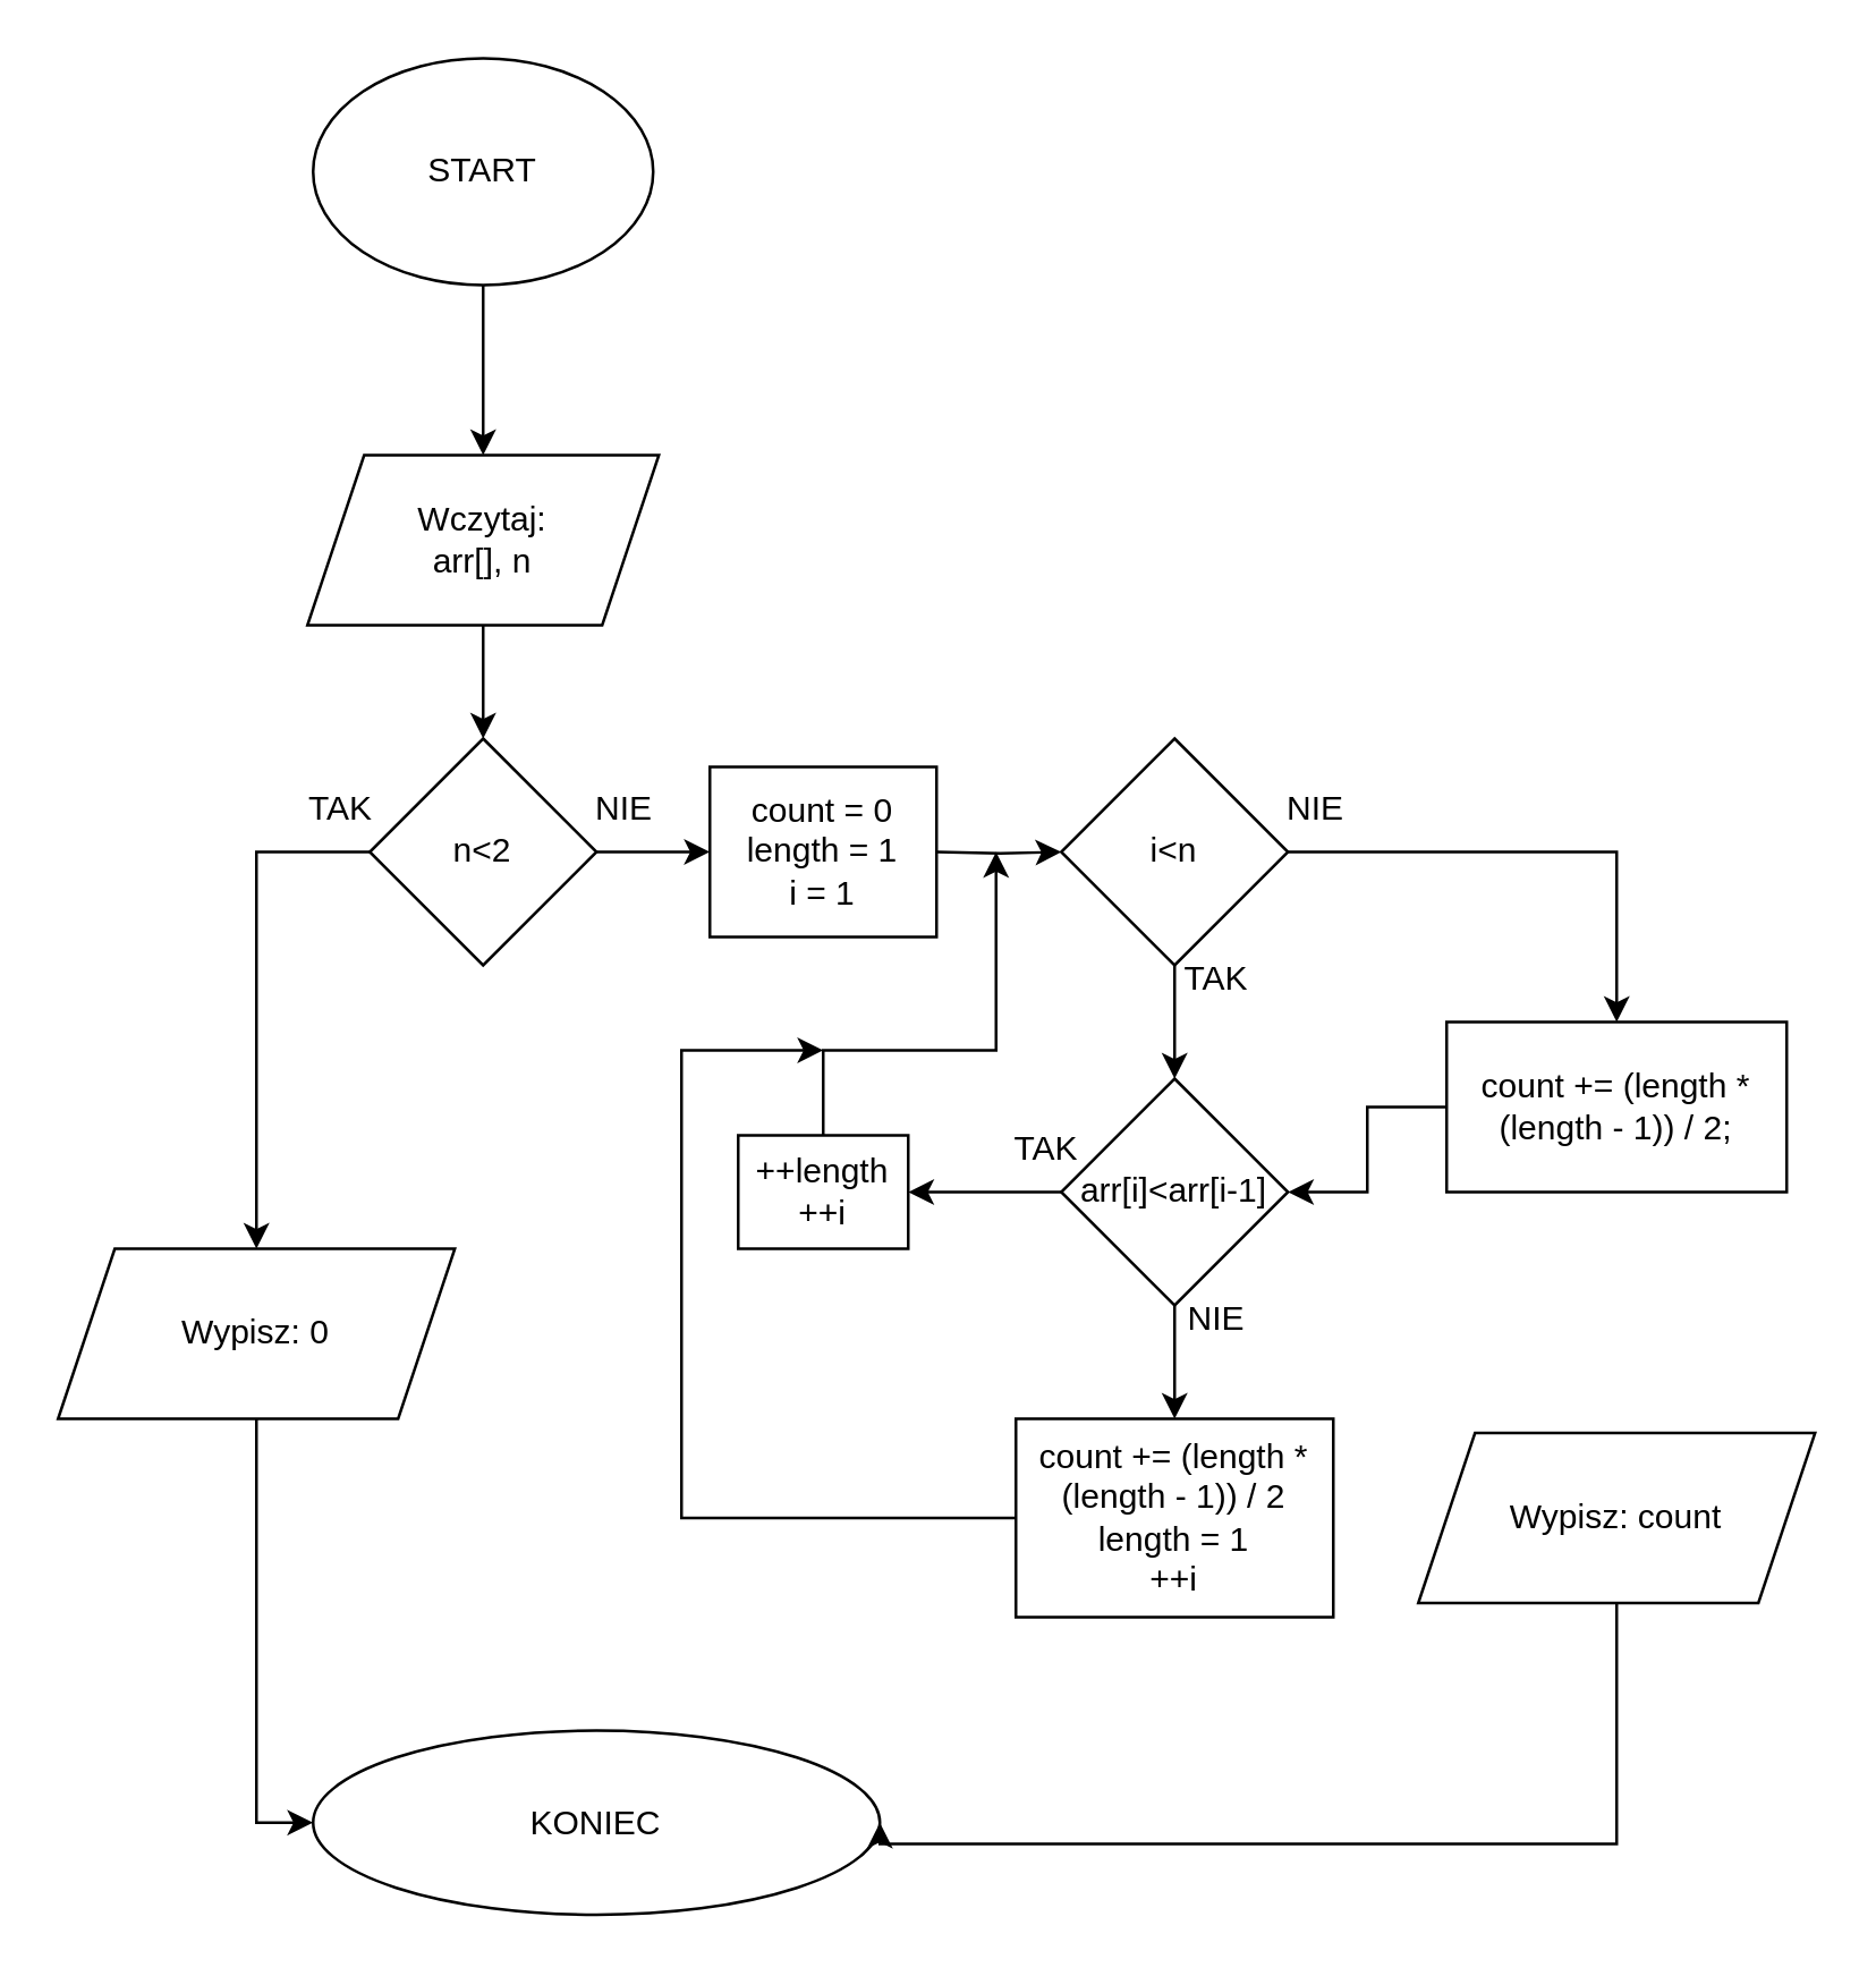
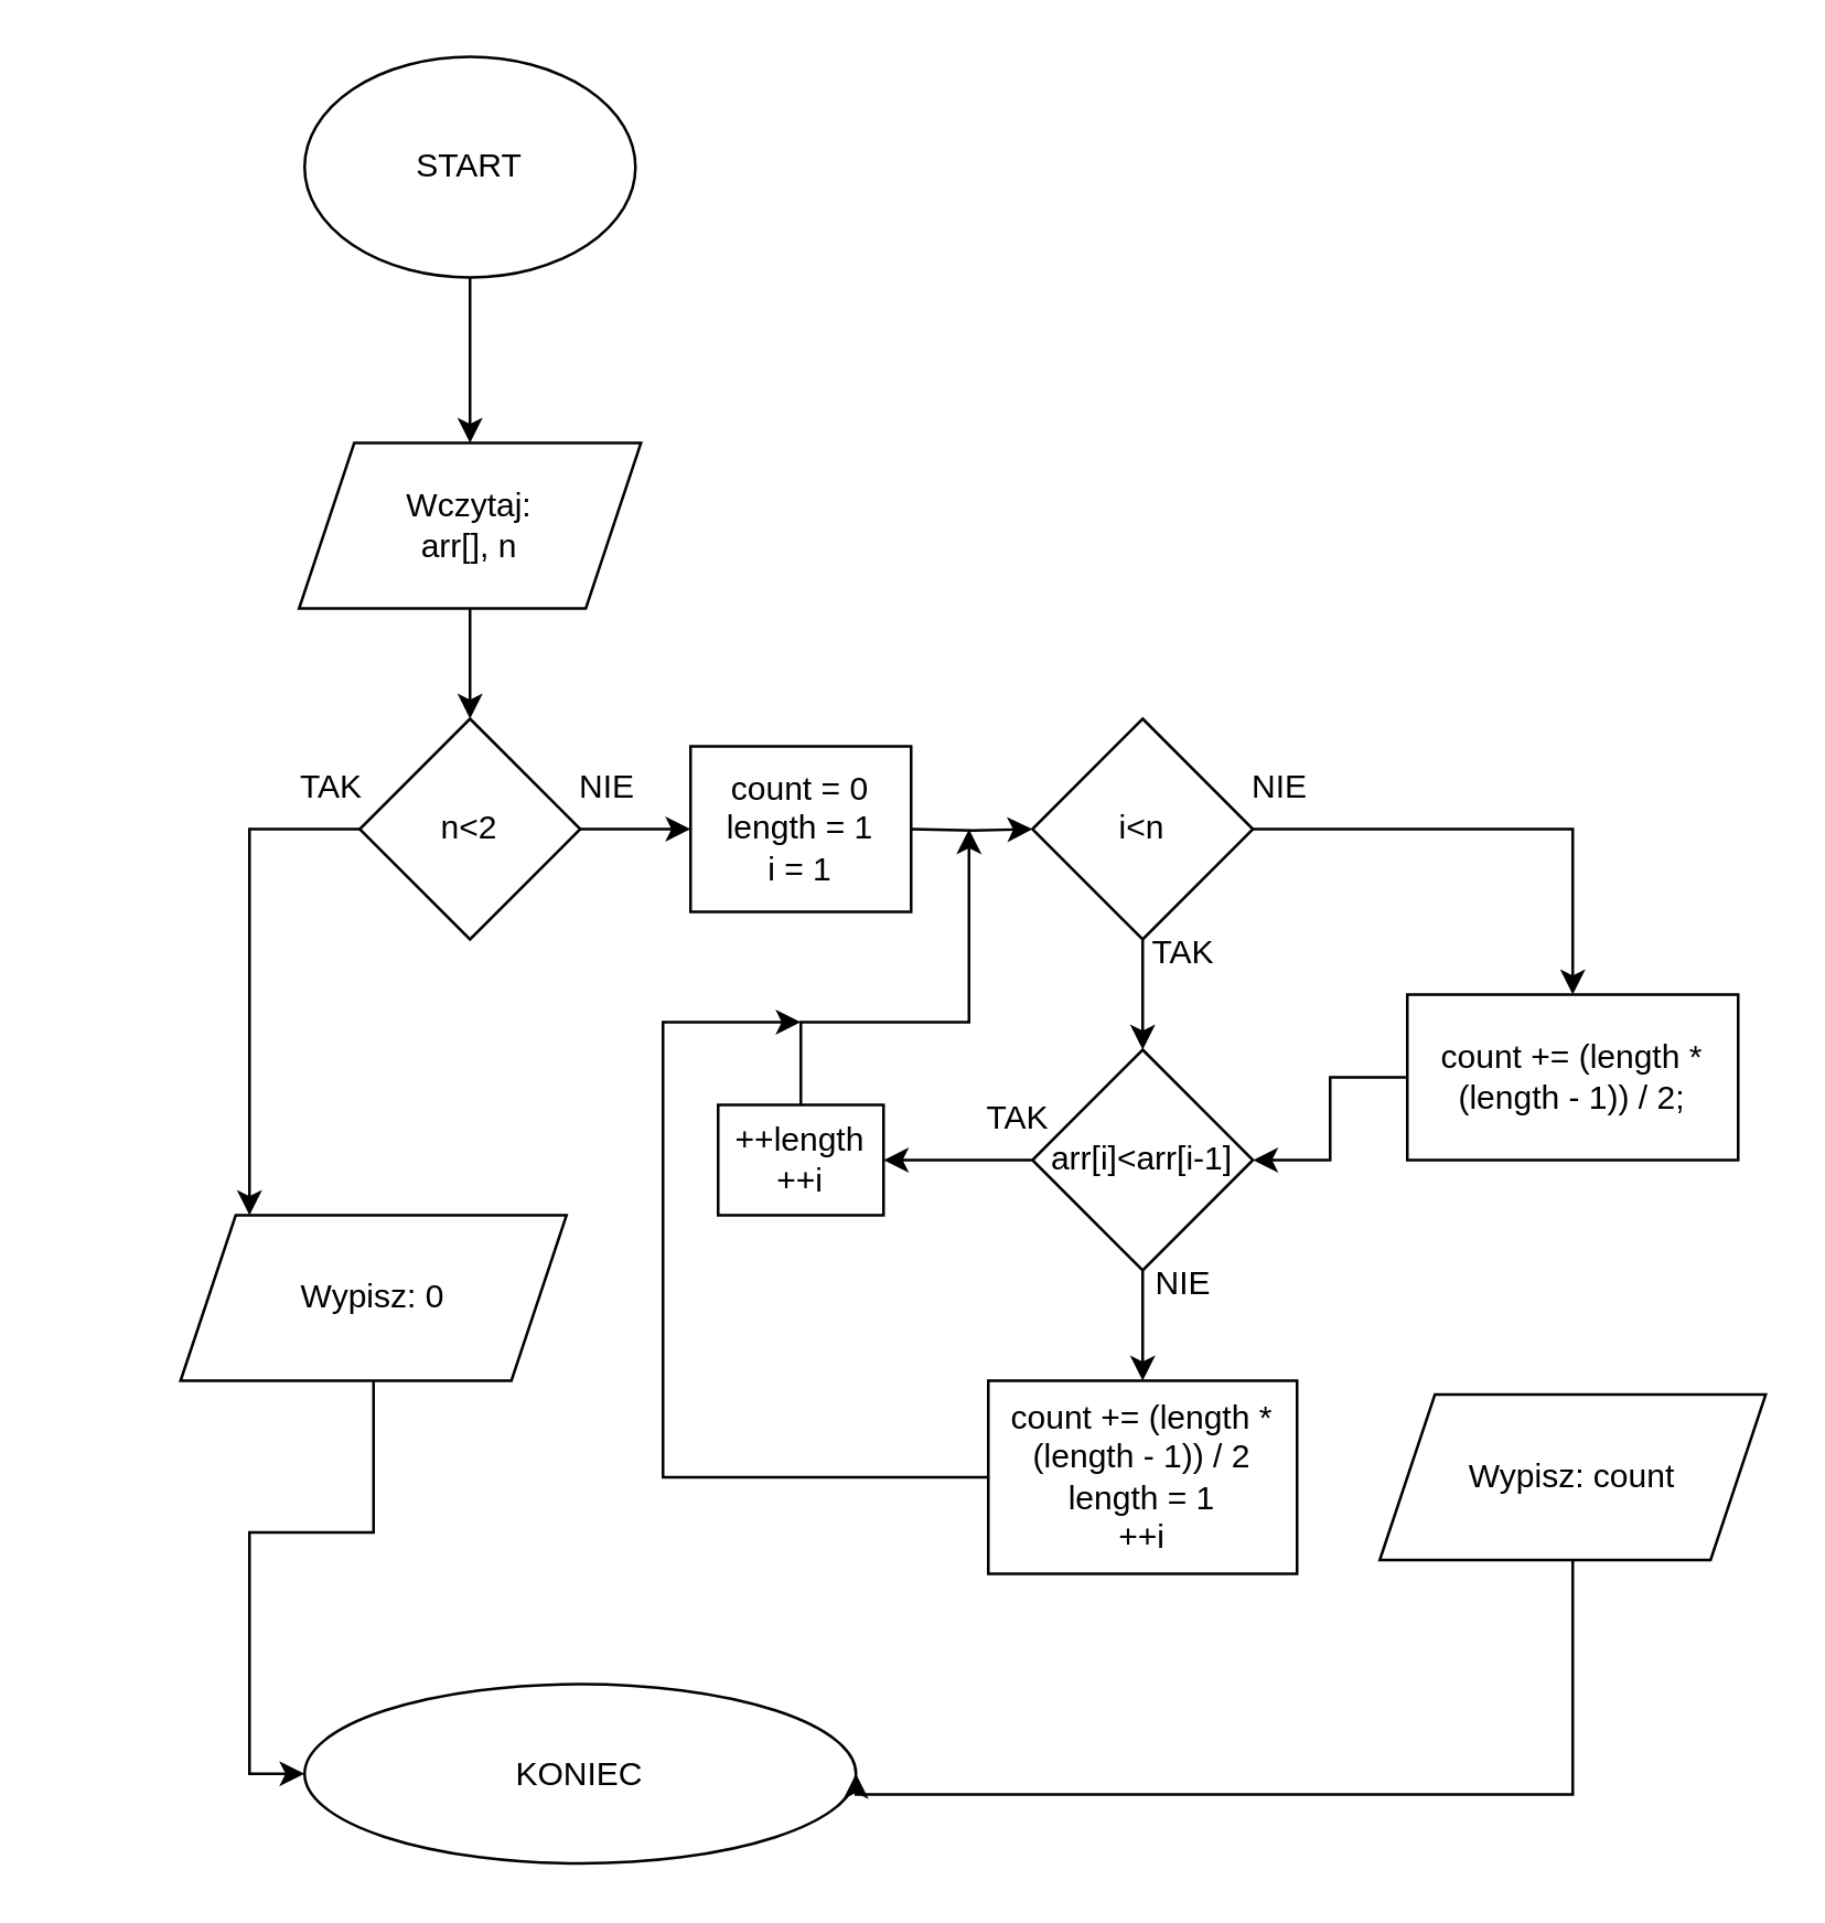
  <mxCell id="0" />
  <mxCell id="1" parent="0" />
  <mxCell id="2" style="edgeStyle=orthogonalEdgeStyle;rounded=0;orthogonalLoop=1;jettySize=auto;html=1;entryX=0.5;entryY=0;entryDx=0;entryDy=0;" edge="1" parent="1" source="3" target="5"><mxGeometry relative="1" as="geometry" /></mxCell>
  <mxCell id="3" value="START" style="ellipse;whiteSpace=wrap;html=1;" vertex="1" parent="1"><mxGeometry x="110" y="20" width="120" height="80" as="geometry" /></mxCell>
  <mxCell id="4" style="edgeStyle=orthogonalEdgeStyle;rounded=0;orthogonalLoop=1;jettySize=auto;html=1;entryX=0.5;entryY=0;entryDx=0;entryDy=0;" edge="1" parent="1" source="5" target="7"><mxGeometry relative="1" as="geometry" /></mxCell>
  <mxCell id="5" value="Wczytaj:&lt;div&gt;arr[], n&lt;/div&gt;" style="shape=parallelogram;perimeter=parallelogramPerimeter;whiteSpace=wrap;html=1;fixedSize=1;align=center;" vertex="1" parent="1"><mxGeometry x="108" y="160" width="124" height="60" as="geometry" /></mxCell>
  <mxCell id="6" style="edgeStyle=orthogonalEdgeStyle;rounded=0;orthogonalLoop=1;jettySize=auto;html=1;" edge="1" parent="1" source="7" target="13"><mxGeometry relative="1" as="geometry"><Array as="points"><mxPoint x="90" y="300" /></Array></mxGeometry></mxCell>
  <mxCell id="7" value="n&amp;lt;2" style="rhombus;whiteSpace=wrap;html=1;" vertex="1" parent="1"><mxGeometry x="130" y="260" width="80" height="80" as="geometry" /></mxCell>
  <mxCell id="8" value="TAK" style="text;html=1;align=center;verticalAlign=middle;whiteSpace=wrap;rounded=0;" vertex="1" parent="1"><mxGeometry x="90" y="270" width="60" height="30" as="geometry" /></mxCell>
  <mxCell id="9" value="NIE" style="text;html=1;align=center;verticalAlign=middle;whiteSpace=wrap;rounded=0;" vertex="1" parent="1"><mxGeometry x="190" y="270" width="60" height="30" as="geometry" /></mxCell>
  <mxCell id="10" value="" style="endArrow=classic;html=1;rounded=0;exitX=0;exitY=1;exitDx=0;exitDy=0;entryX=0;entryY=0.5;entryDx=0;entryDy=0;" edge="1" parent="1" target="11"><mxGeometry width="50" height="50" relative="1" as="geometry"><mxPoint x="210" y="300" as="sourcePoint" /><mxPoint x="332" y="300" as="targetPoint" /></mxGeometry></mxCell>
  <mxCell id="11" value="count = 0&lt;div&gt;length = 1&lt;/div&gt;&lt;div&gt;i = 1&lt;/div&gt;" style="rounded=0;whiteSpace=wrap;html=1;" vertex="1" parent="1"><mxGeometry x="250" y="270" width="80" height="60" as="geometry" /></mxCell>
  <mxCell id="12" style="edgeStyle=orthogonalEdgeStyle;rounded=0;orthogonalLoop=1;jettySize=auto;html=1;entryX=0;entryY=0.5;entryDx=0;entryDy=0;" edge="1" parent="1" source="13" target="14"><mxGeometry relative="1" as="geometry" /></mxCell>
- <mxCell id="13" value="Wypisz: 0" style="shape=parallelogram;perimeter=parallelogramPerimeter;whiteSpace=wrap;html=1;fixedSize=1;" vertex="1" parent="1"><mxGeometry x="20" y="440" width="140" height="60" as="geometry" /></mxCell>
+ <mxCell id="13" value="Wypisz: 0" style="shape=parallelogram;perimeter=parallelogramPerimeter;whiteSpace=wrap;html=1;fixedSize=1;" vertex="1" parent="1"><mxGeometry x="65" y="440" width="140" height="60" as="geometry" /></mxCell>
  <mxCell id="14" value="KONIEC" style="ellipse;whiteSpace=wrap;html=1;" vertex="1" parent="1"><mxGeometry x="110" y="610" width="200" height="65" as="geometry" /></mxCell>
  <mxCell id="15" style="edgeStyle=orthogonalEdgeStyle;rounded=0;orthogonalLoop=1;jettySize=auto;html=1;entryX=0;entryY=0.5;entryDx=0;entryDy=0;" edge="1" parent="1" target="18"><mxGeometry relative="1" as="geometry"><mxPoint x="330" y="300" as="sourcePoint" /></mxGeometry></mxCell>
  <mxCell id="16" style="edgeStyle=orthogonalEdgeStyle;rounded=0;orthogonalLoop=1;jettySize=auto;html=1;" edge="1" parent="1" source="27" target="21"><mxGeometry relative="1" as="geometry" /></mxCell>
  <mxCell id="17" style="edgeStyle=orthogonalEdgeStyle;rounded=0;orthogonalLoop=1;jettySize=auto;html=1;entryX=0.5;entryY=0;entryDx=0;entryDy=0;" edge="1" parent="1" source="18" target="21"><mxGeometry relative="1" as="geometry" /></mxCell>
  <mxCell id="18" value="i&amp;lt;n" style="rhombus;whiteSpace=wrap;html=1;" vertex="1" parent="1"><mxGeometry x="374" y="260" width="80" height="80" as="geometry" /></mxCell>
  <mxCell id="19" value="NIE" style="text;html=1;align=center;verticalAlign=middle;whiteSpace=wrap;rounded=0;" vertex="1" parent="1"><mxGeometry x="434" y="270" width="60" height="30" as="geometry" /></mxCell>
  <mxCell id="20" style="edgeStyle=orthogonalEdgeStyle;rounded=0;orthogonalLoop=1;jettySize=auto;html=1;entryX=1;entryY=0.5;entryDx=0;entryDy=0;" edge="1" parent="1" source="21" target="32"><mxGeometry relative="1" as="geometry" /></mxCell>
  <mxCell id="21" value="arr[i]&amp;lt;arr[i-1]" style="rhombus;whiteSpace=wrap;html=1;" vertex="1" parent="1"><mxGeometry x="374" y="380" width="80" height="80" as="geometry" /></mxCell>
  <mxCell id="22" value="TAK" style="text;html=1;align=center;verticalAlign=middle;whiteSpace=wrap;rounded=0;" vertex="1" parent="1"><mxGeometry x="399" y="330" width="60" height="30" as="geometry" /></mxCell>
  <mxCell id="23" value="NIE" style="text;html=1;align=center;verticalAlign=middle;whiteSpace=wrap;rounded=0;" vertex="1" parent="1"><mxGeometry x="399" y="450" width="60" height="30" as="geometry" /></mxCell>
  <mxCell id="24" style="edgeStyle=orthogonalEdgeStyle;rounded=0;orthogonalLoop=1;jettySize=auto;html=1;entryX=1;entryY=0.5;entryDx=0;entryDy=0;exitX=0.5;exitY=1;exitDx=0;exitDy=0;" edge="1" parent="1" source="25" target="14"><mxGeometry relative="1" as="geometry"><Array as="points"><mxPoint x="570" y="650" /></Array></mxGeometry></mxCell>
  <mxCell id="25" value="Wypisz: count" style="shape=parallelogram;perimeter=parallelogramPerimeter;whiteSpace=wrap;html=1;fixedSize=1;" vertex="1" parent="1"><mxGeometry x="500" y="505" width="140" height="60" as="geometry" /></mxCell>
  <mxCell id="26" value="" style="edgeStyle=orthogonalEdgeStyle;rounded=0;orthogonalLoop=1;jettySize=auto;html=1;" edge="1" parent="1" source="18" target="27"><mxGeometry relative="1" as="geometry"><mxPoint x="470" y="300" as="sourcePoint" /><mxPoint x="580" y="530" as="targetPoint" /></mxGeometry></mxCell>
  <mxCell id="27" value="count += (length * (length - 1)) / 2;" style="rounded=0;whiteSpace=wrap;html=1;" vertex="1" parent="1"><mxGeometry x="510" y="360" width="120" height="60" as="geometry" /></mxCell>
  <mxCell id="28" value="" style="edgeStyle=orthogonalEdgeStyle;rounded=0;orthogonalLoop=1;jettySize=auto;html=1;entryX=0.5;entryY=0;entryDx=0;entryDy=0;" edge="1" parent="1" source="21" target="30"><mxGeometry relative="1" as="geometry"><mxPoint x="414" y="460" as="sourcePoint" /><mxPoint x="414" y="500" as="targetPoint" /></mxGeometry></mxCell>
  <mxCell id="29" style="edgeStyle=orthogonalEdgeStyle;rounded=0;orthogonalLoop=1;jettySize=auto;html=1;" edge="1" parent="1" source="30"><mxGeometry relative="1" as="geometry"><mxPoint x="290" y="370" as="targetPoint" /><Array as="points"><mxPoint x="240" y="535" /><mxPoint x="240" y="370" /></Array></mxGeometry></mxCell>
  <mxCell id="30" value="count += (length * (length - 1)) / 2&lt;div&gt;length = 1&lt;br&gt;++i&lt;/div&gt;" style="rounded=0;whiteSpace=wrap;html=1;" vertex="1" parent="1"><mxGeometry x="358" y="500" width="112" height="70" as="geometry" /></mxCell>
  <mxCell id="31" style="edgeStyle=orthogonalEdgeStyle;rounded=0;orthogonalLoop=1;jettySize=auto;html=1;" edge="1" parent="1" source="32"><mxGeometry relative="1" as="geometry"><mxPoint x="351" y="300" as="targetPoint" /><Array as="points"><mxPoint x="290" y="370" /><mxPoint x="351" y="370" /></Array></mxGeometry></mxCell>
  <mxCell id="32" value="++length&lt;br&gt;++i" style="rounded=0;whiteSpace=wrap;html=1;" vertex="1" parent="1"><mxGeometry x="260" y="400" width="60" height="40" as="geometry" /></mxCell>
  <mxCell id="33" value="TAK" style="text;html=1;align=center;verticalAlign=middle;whiteSpace=wrap;rounded=0;" vertex="1" parent="1"><mxGeometry x="339" y="390" width="60" height="30" as="geometry" /></mxCell>
